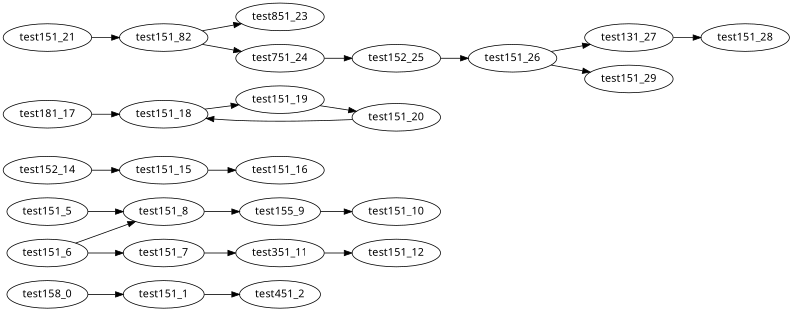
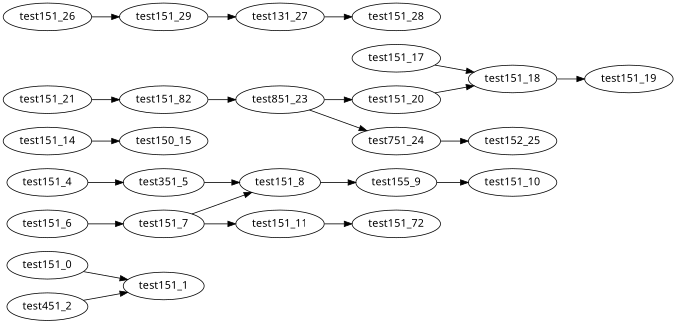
  digraph {
    fontname="Noto Sans"
    rankdir=LR
    node [fontname="Noto Sans"]
    edge [fontname="Noto Sans"]
-   test151_0 [label=test158_0]
+   test151_0
    test151_1
    n3 [label=test451_2]
-   test151_5
+   test151_4
+   test151_5 [label=test351_5]
    test151_8
    test151_6
    test151_7
-   test151_11 [label=test351_11]
+   test151_11
    n10 [label=test155_9]
    test151_10
-   test151_12
-   test151_14 [label=test152_14]
-   test151_15
-   test151_16
-   test151_17 [label=test181_17]
+   test151_12 [label=test151_72]
+   test151_14
+   test151_15 [label=test150_15]
+   test151_17
    test151_18
    test151_19
    test151_20
    n20 [label=test151_82]
    test151_21
    n22 [label=test851_23]
    n23 [label=test751_24]
    n24 [label=test152_25]
    test151_26
    n26 [label=test131_27]
    test151_29
    test151_28
    test151_0 -> test151_1
-   test151_1 -> n3
+   n3 -> test151_1
+   test151_4 -> test151_5
    test151_5 -> test151_8
    test151_8 -> n10
    test151_6 -> test151_7
-   test151_6 -> test151_8
+   test151_7 -> test151_8
    test151_7 -> test151_11
    test151_11 -> test151_12
    n10 -> test151_10
    test151_14 -> test151_15
-   test151_15 -> test151_16
    test151_17 -> test151_18
    test151_18 -> test151_19
-   test151_19 -> test151_20
+   n22 -> test151_20
    test151_20 -> test151_18
    n20 -> n22
    test151_21 -> n20
-   n20 -> n23
+   n22 -> n23
    n23 -> n24
-   n24 -> test151_26
-   test151_26 -> n26
+   test151_29 -> n26
    test151_26 -> test151_29
    n26 -> test151_28
  }
